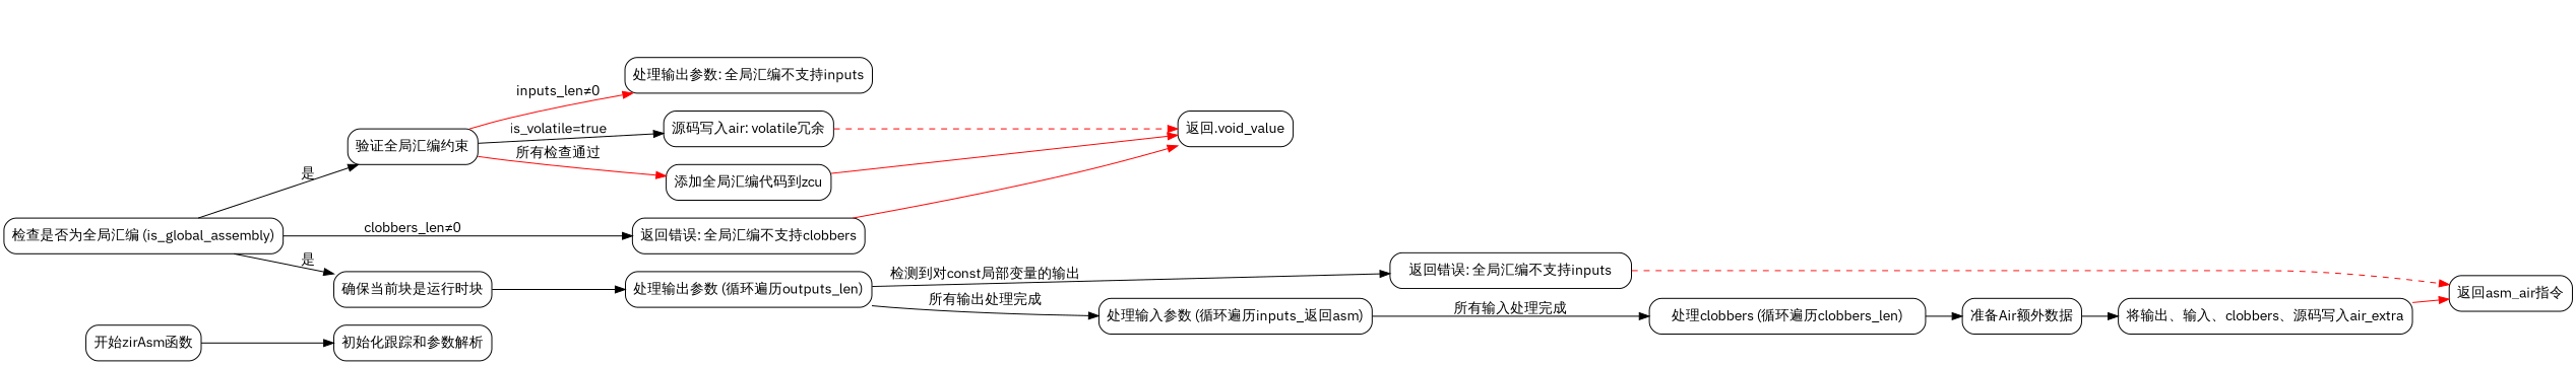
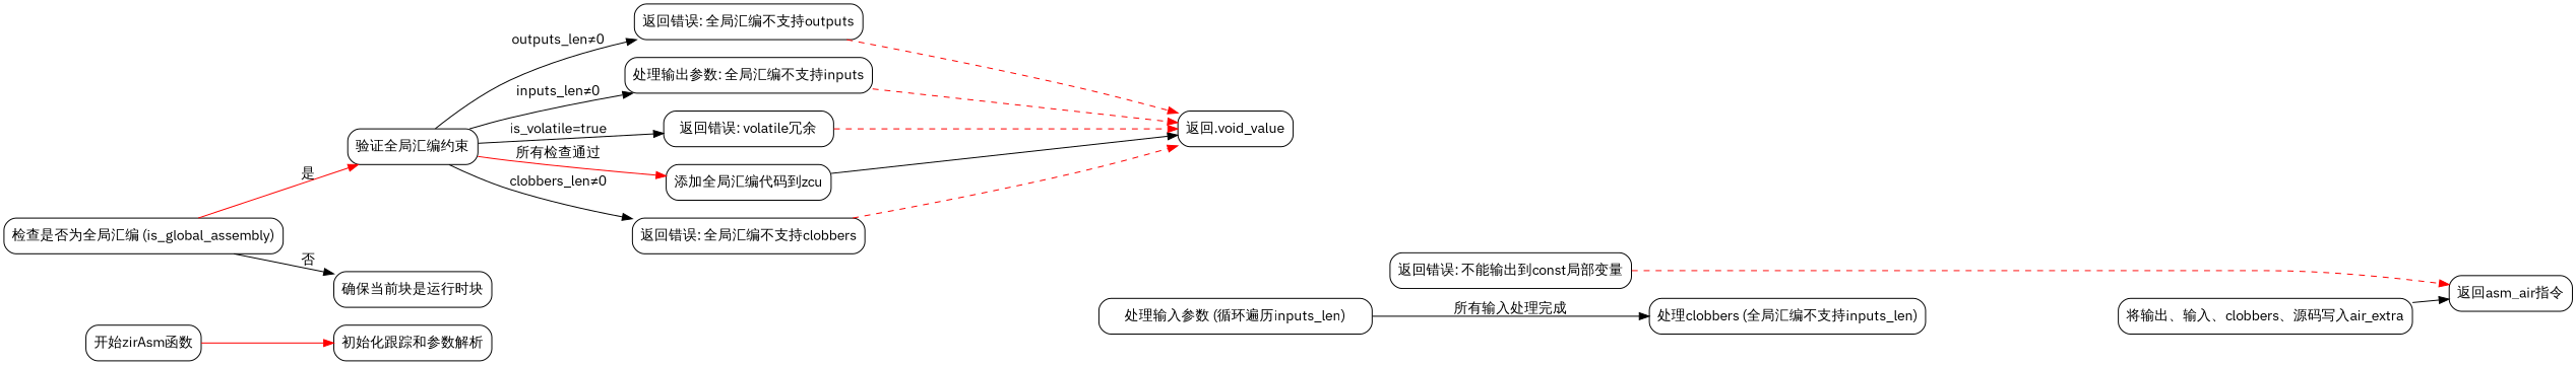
  digraph {
    fontname="IBM Plex Sans"
    rankdir=LR
    node [fontname="IBM Plex Sans" shape=rectangle style=rounded]
    edge [fontname="IBM Plex Sans"]
    n1 [label="开始zirAsm函数"]
    n2 [label="初始化跟踪和参数解析"]
    n3 [label="检查是否为全局汇编 (is_global_assembly)"]
    n4 [label="验证全局汇编约束"]
    n5 [label="确保当前块是运行时块"]
    n6 [label="添加全局汇编代码到zcu"]
+   n7 [label="返回错误: 全局汇编不支持outputs"]
    n8 [label="处理输出参数: 全局汇编不支持inputs"]
    n9 [label="返回错误: 全局汇编不支持clobbers"]
-   n10 [label="源码写入air: volatile冗余"]
-   n11 [label="处理输出参数 (循环遍历outputs_len)"]
+   n10 [label="返回错误: volatile冗余"]
    n12 [label="返回.void_value"]
-   n13 [label="处理输入参数 (循环遍历inputs_返回asm)"]
-   n14 [label="返回错误: 全局汇编不支持inputs"]
-   n15 [label="处理clobbers (循环遍历clobbers_len)"]
+   n13 [label="处理输入参数 (循环遍历inputs_len)"]
+   n14 [label="返回错误: 不能输出到const局部变量"]
+   n15 [label="处理clobbers (全局汇编不支持inputs_len)"]
    n16 [label="返回asm_air指令"]
-   n17 [label="准备Air额外数据"]
    n18 [label="将输出、输入、clobbers、源码写入air_extra"]
-   n1 -> n2
-   n3 -> n4 [label="是"]
-   n3 -> n5 [label="是"]
+   n1 -> n2 [color=red]
+   n3 -> n4 [label="是" color=red]
+   n3 -> n5 [label="否"]
    n4 -> n6 [color=red label="所有检查通过"]
-   n4 -> n8 [label="inputs_len≠0" color=red]
-   n3 -> n9 [label="clobbers_len≠0"]
+   n4 -> n7 [label="outputs_len≠0"]
+   n4 -> n8 [label="inputs_len≠0"]
+   n4 -> n9 [label="clobbers_len≠0"]
    n4 -> n10 [label="is_volatile=true"]
-   n5 -> n11
-   n6 -> n12 [color=red]
-   n9 -> n12 [color=red style=solid]
+   n6 -> n12
+   n7 -> n12 [color=red style=dashed]
+   n8 -> n12 [color=red style=dashed]
+   n9 -> n12 [color=red style=dashed]
    n10 -> n12 [color=red style=dashed]
-   n11 -> n13 [label="所有输出处理完成"]
-   n11 -> n14 [label="检测到对const局部变量的输出"]
    n13 -> n15 [label="所有输入处理完成"]
    n14 -> n16 [color=red style=dashed]
-   n15 -> n17
-   n17 -> n18
-   n18 -> n16 [color=red]
+   n18 -> n16
  }
